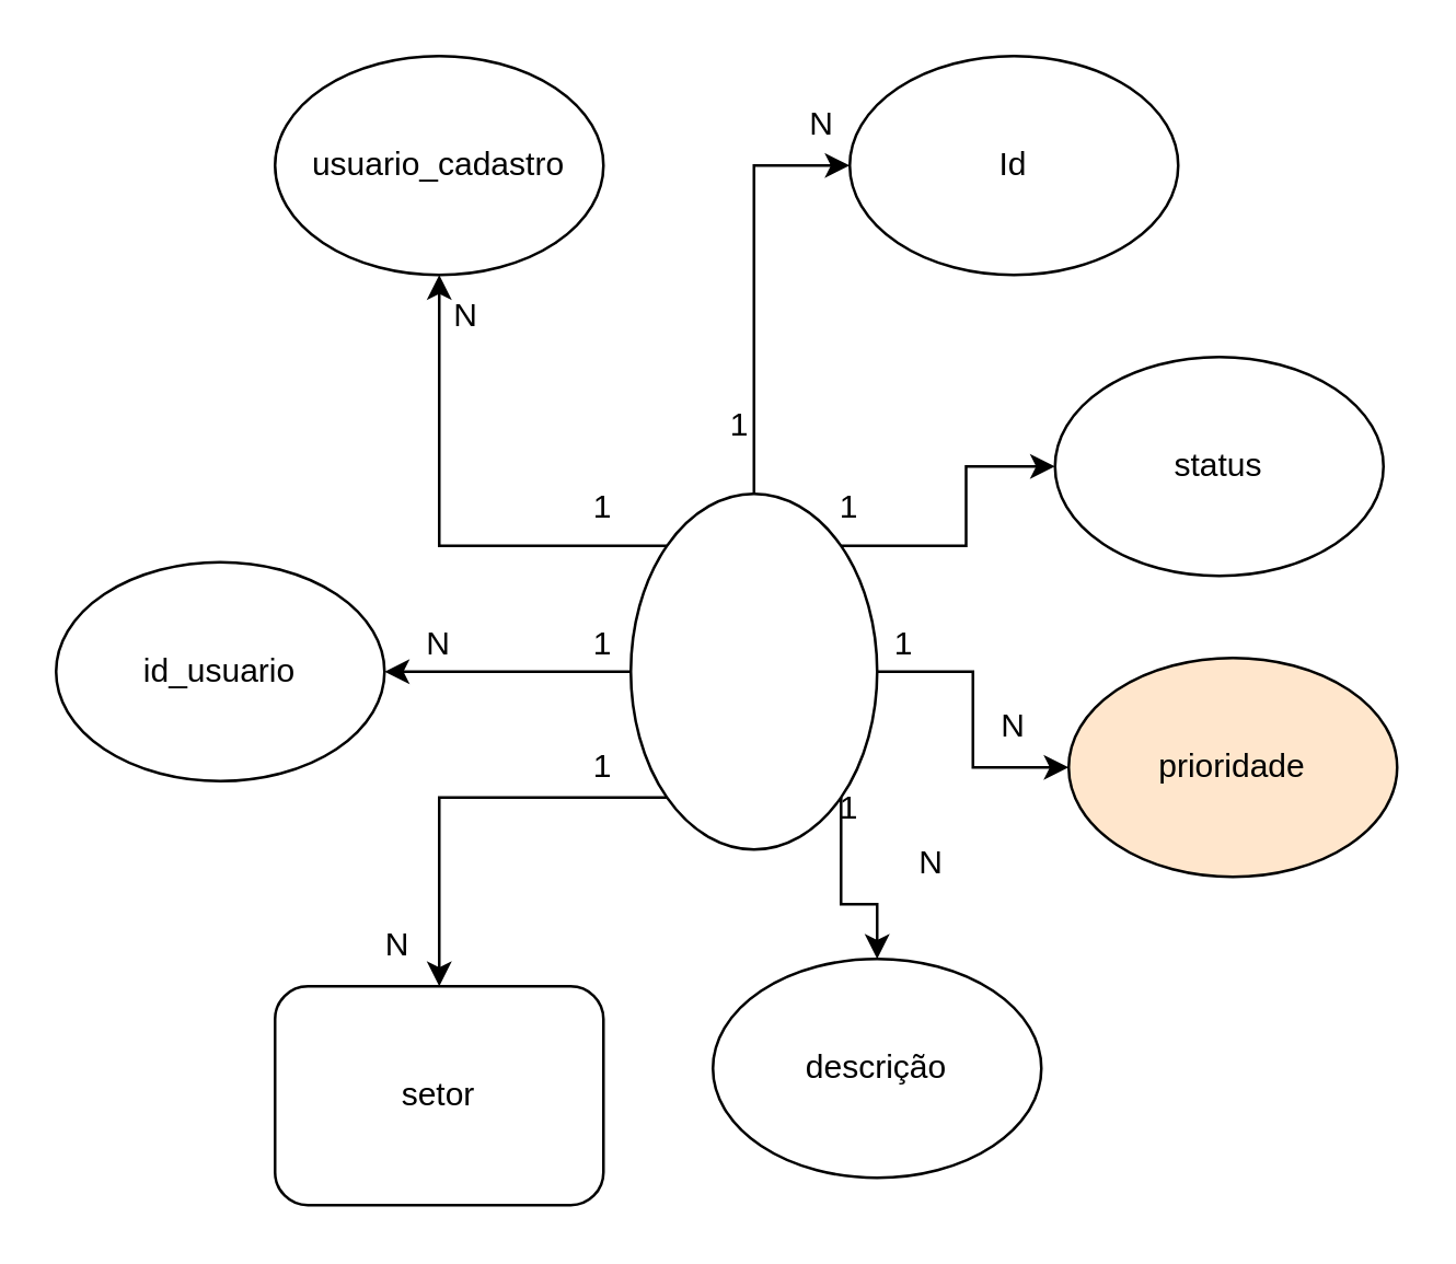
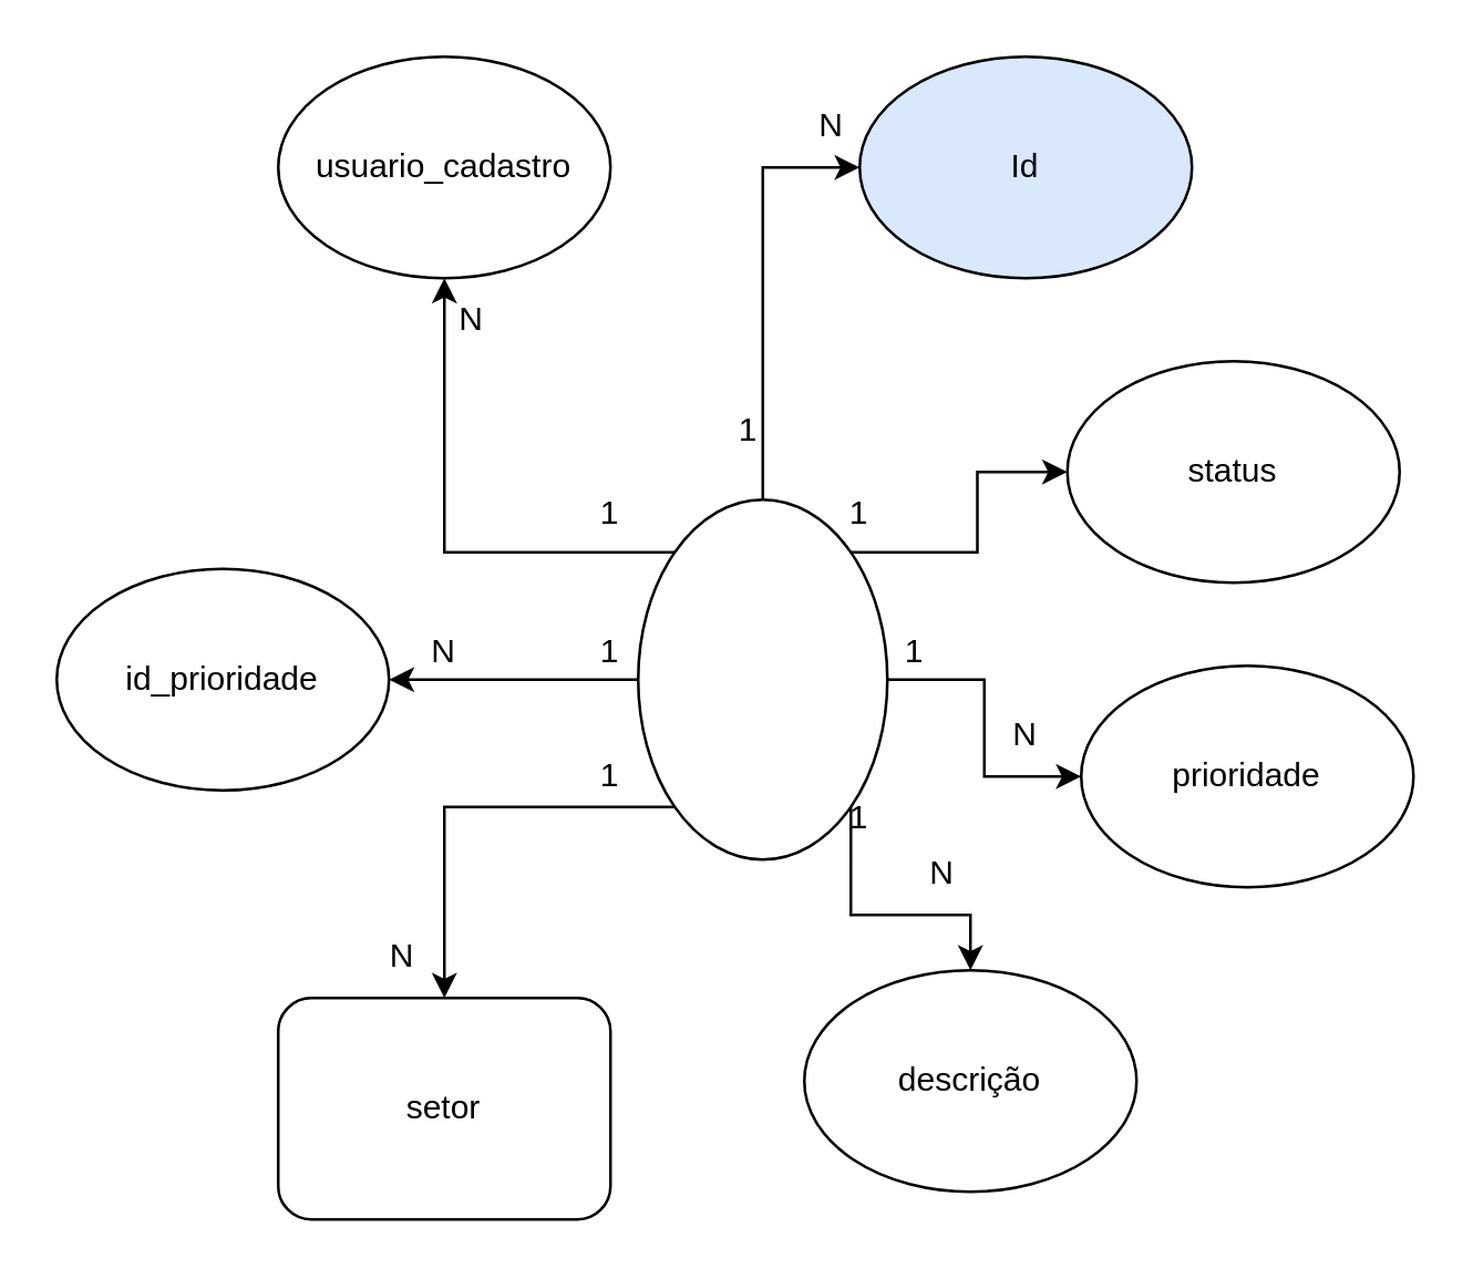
  <mxCell id="0" />
  <mxCell id="1" parent="0" />
  <mxCell id="2" style="edgeStyle=orthogonalEdgeStyle;rounded=0;orthogonalLoop=1;jettySize=auto;html=1;exitX=0;exitY=0.5;exitDx=0;exitDy=0;entryX=0;entryY=0.5;entryDx=0;entryDy=0;" edge="1" parent="1" source="9" target="10"><mxGeometry relative="1" as="geometry" /></mxCell>
  <mxCell id="3" style="edgeStyle=orthogonalEdgeStyle;rounded=0;orthogonalLoop=1;jettySize=auto;html=1;exitX=0;exitY=1;exitDx=0;exitDy=0;entryX=0.5;entryY=1;entryDx=0;entryDy=0;" edge="1" parent="1" source="9" target="15"><mxGeometry relative="1" as="geometry" /></mxCell>
  <mxCell id="4" style="edgeStyle=orthogonalEdgeStyle;rounded=0;orthogonalLoop=1;jettySize=auto;html=1;exitX=0;exitY=0;exitDx=0;exitDy=0;entryX=0;entryY=0.5;entryDx=0;entryDy=0;" edge="1" parent="1" source="9" target="16"><mxGeometry relative="1" as="geometry" /></mxCell>
  <mxCell id="5" style="edgeStyle=orthogonalEdgeStyle;rounded=0;orthogonalLoop=1;jettySize=auto;html=1;exitX=0.5;exitY=0;exitDx=0;exitDy=0;entryX=0;entryY=0.5;entryDx=0;entryDy=0;" edge="1" parent="1" source="9" target="14"><mxGeometry relative="1" as="geometry" /></mxCell>
  <mxCell id="6" style="edgeStyle=orthogonalEdgeStyle;rounded=0;orthogonalLoop=1;jettySize=auto;html=1;exitX=1;exitY=0;exitDx=0;exitDy=0;entryX=0.5;entryY=0;entryDx=0;entryDy=0;" edge="1" parent="1" source="9" target="12"><mxGeometry relative="1" as="geometry" /></mxCell>
  <mxCell id="7" style="edgeStyle=orthogonalEdgeStyle;rounded=0;orthogonalLoop=1;jettySize=auto;html=1;exitX=0.5;exitY=1;exitDx=0;exitDy=0;entryX=1;entryY=0.5;entryDx=0;entryDy=0;" edge="1" parent="1" source="9" target="11"><mxGeometry relative="1" as="geometry" /></mxCell>
  <mxCell id="8" style="edgeStyle=orthogonalEdgeStyle;rounded=0;orthogonalLoop=1;jettySize=auto;html=1;exitX=1;exitY=1;exitDx=0;exitDy=0;entryX=0.5;entryY=0;entryDx=0;entryDy=0;" edge="1" parent="1" source="9" target="13"><mxGeometry relative="1" as="geometry" /></mxCell>
  <mxCell id="9" value="" style="ellipse;whiteSpace=wrap;html=1;direction=south;" vertex="1" parent="1"><mxGeometry x="230" y="180" width="90" height="130" as="geometry" /></mxCell>
- <mxCell id="10" value="Id" style="ellipse;whiteSpace=wrap;html=1;" vertex="1" parent="1"><mxGeometry x="310" y="20" width="120" height="80" as="geometry" /></mxCell>
- <mxCell id="11" value="id_usuario" style="ellipse;whiteSpace=wrap;html=1;" vertex="1" parent="1"><mxGeometry x="20" y="205" width="120" height="80" as="geometry" /></mxCell>
- <mxCell id="12" value="descrição" style="ellipse;whiteSpace=wrap;html=1;" vertex="1" parent="1"><mxGeometry x="260" y="350" width="120" height="80" as="geometry" /></mxCell>
+ <mxCell id="10" value="Id" style="ellipse;whiteSpace=wrap;html=1;fillColor=#dae8fc;" vertex="1" parent="1"><mxGeometry x="310" y="20" width="120" height="80" as="geometry" /></mxCell>
+ <mxCell id="11" value="id_prioridade" style="ellipse;whiteSpace=wrap;html=1;" vertex="1" parent="1"><mxGeometry x="20" y="205" width="120" height="80" as="geometry" /></mxCell>
+ <mxCell id="12" value="descrição" style="ellipse;whiteSpace=wrap;html=1;" vertex="1" parent="1"><mxGeometry x="290" y="350" width="120" height="80" as="geometry" /></mxCell>
  <mxCell id="13" value="setor" style="whiteSpace=wrap;html=1;rounded=1;" vertex="1" parent="1"><mxGeometry x="100" y="360" width="120" height="80" as="geometry" /></mxCell>
- <mxCell id="14" value="prioridade" style="ellipse;whiteSpace=wrap;html=1;fillColor=#ffe6cc;" vertex="1" parent="1"><mxGeometry x="390" y="240" width="120" height="80" as="geometry" /></mxCell>
+ <mxCell id="14" value="prioridade" style="ellipse;whiteSpace=wrap;html=1;" vertex="1" parent="1"><mxGeometry x="390" y="240" width="120" height="80" as="geometry" /></mxCell>
  <mxCell id="15" value="usuario_cadastro" style="ellipse;whiteSpace=wrap;html=1;" vertex="1" parent="1"><mxGeometry x="100" y="20" width="120" height="80" as="geometry" /></mxCell>
  <mxCell id="16" value="status" style="ellipse;whiteSpace=wrap;html=1;" vertex="1" parent="1"><mxGeometry x="385" y="130" width="120" height="80" as="geometry" /></mxCell>
  <mxCell id="17" value="1" style="text;html=1;align=center;verticalAlign=middle;whiteSpace=wrap;rounded=0;" vertex="1" parent="1"><mxGeometry x="280" y="170" width="60" height="30" as="geometry" /></mxCell>
  <mxCell id="18" value="1" style="text;html=1;align=center;verticalAlign=middle;whiteSpace=wrap;rounded=0;" vertex="1" parent="1"><mxGeometry x="240" y="140" width="60" height="30" as="geometry" /></mxCell>
  <mxCell id="19" value="1" style="text;html=1;align=center;verticalAlign=middle;whiteSpace=wrap;rounded=0;" vertex="1" parent="1"><mxGeometry x="190" y="170" width="60" height="30" as="geometry" /></mxCell>
  <mxCell id="20" value="1" style="text;html=1;align=center;verticalAlign=middle;whiteSpace=wrap;rounded=0;" vertex="1" parent="1"><mxGeometry x="190" y="220" width="60" height="30" as="geometry" /></mxCell>
  <mxCell id="21" value="1" style="text;html=1;align=center;verticalAlign=middle;whiteSpace=wrap;rounded=0;" vertex="1" parent="1"><mxGeometry x="300" y="220" width="60" height="30" as="geometry" /></mxCell>
  <mxCell id="22" value="1" style="text;html=1;align=center;verticalAlign=middle;whiteSpace=wrap;rounded=0;" vertex="1" parent="1"><mxGeometry x="190" y="265" width="60" height="30" as="geometry" /></mxCell>
  <mxCell id="23" value="1" style="text;html=1;align=center;verticalAlign=middle;whiteSpace=wrap;rounded=0;" vertex="1" parent="1"><mxGeometry x="280" y="280" width="60" height="30" as="geometry" /></mxCell>
  <mxCell id="24" value="N" style="text;html=1;align=center;verticalAlign=middle;whiteSpace=wrap;rounded=0;" vertex="1" parent="1"><mxGeometry x="310" y="300" width="60" height="30" as="geometry" /></mxCell>
  <mxCell id="25" value="N" style="text;html=1;align=center;verticalAlign=middle;whiteSpace=wrap;rounded=0;" vertex="1" parent="1"><mxGeometry x="340" y="250" width="60" height="30" as="geometry" /></mxCell>
  <mxCell id="26" value="N" style="text;html=1;align=center;verticalAlign=middle;whiteSpace=wrap;rounded=0;" vertex="1" parent="1"><mxGeometry x="130" y="220" width="60" height="30" as="geometry" /></mxCell>
  <mxCell id="27" value="N" style="text;html=1;align=center;verticalAlign=middle;whiteSpace=wrap;rounded=0;" vertex="1" parent="1"><mxGeometry x="140" y="100" width="60" height="30" as="geometry" /></mxCell>
  <mxCell id="28" value="N" style="text;html=1;align=center;verticalAlign=middle;whiteSpace=wrap;rounded=0;" vertex="1" parent="1"><mxGeometry x="270" y="30" width="60" height="30" as="geometry" /></mxCell>
  <mxCell id="29" value="N" style="text;html=1;align=center;verticalAlign=middle;whiteSpace=wrap;rounded=0;" vertex="1" parent="1"><mxGeometry x="110" y="330" width="70" height="30" as="geometry" /></mxCell>
